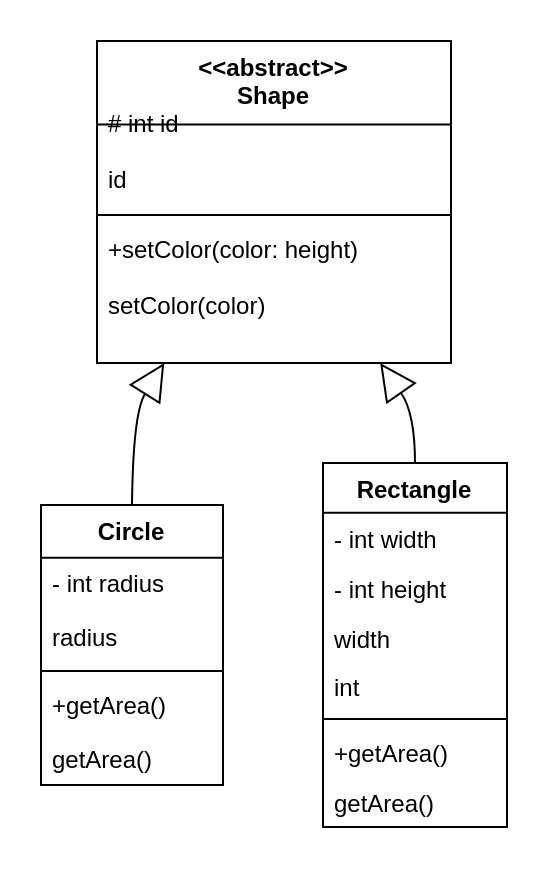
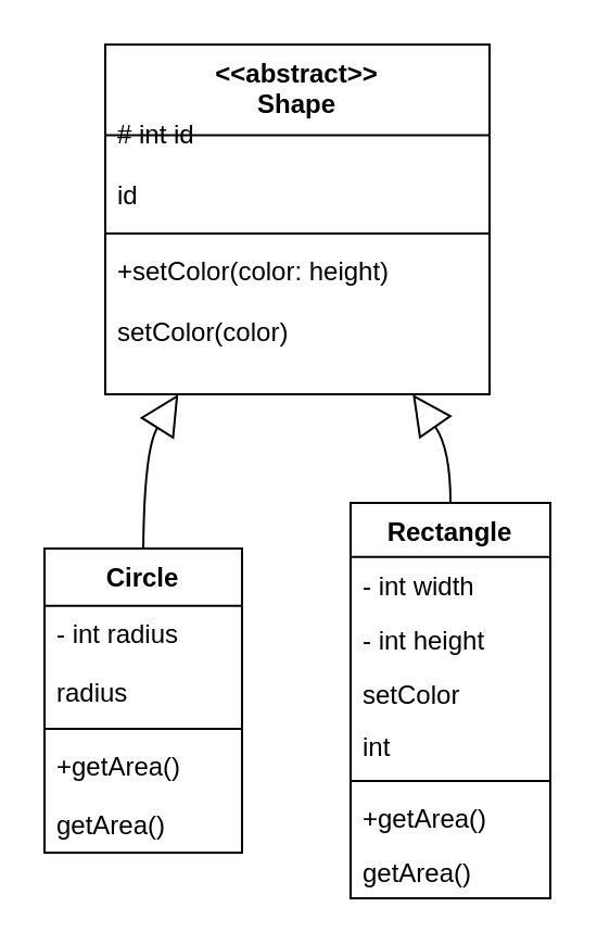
  <mxCell id="0" />
  <mxCell id="1" parent="0" />
  <mxCell id="2" value="&lt;&lt;abstract&gt;&gt;&#10;Shape" style="swimlane;fontStyle=1;align=center;verticalAlign=top;childLayout=stackLayout;horizontal=1;startSize=41.727;horizontalStack=0;resizeParent=1;resizeParentMax=0;resizeLast=0;collapsible=0;marginBottom=0;" vertex="1" parent="1"><mxGeometry x="48" y="20" width="177" height="161" as="geometry" /></mxCell>
  <mxCell id="3" value="# int id" style="text;strokeColor=none;fillColor=none;align=left;verticalAlign=top;spacingLeft=4;spacingRight=4;overflow=hidden;rotatable=0;points=[[0,0.5],[1,0.5]];portConstraint=eastwest;" vertex="1" parent="2"><mxGeometry y="28" width="177" height="28" as="geometry" /></mxCell>
  <mxCell id="4" value="id" style="text;strokeColor=none;fillColor=none;align=left;verticalAlign=top;spacingLeft=4;spacingRight=4;overflow=hidden;rotatable=0;points=[[0,0.5],[1,0.5]];portConstraint=eastwest;" vertex="1" parent="2"><mxGeometry y="56" width="177" height="28" as="geometry" /></mxCell>
  <mxCell id="5" style="line;strokeWidth=1;fillColor=none;align=left;verticalAlign=middle;spacingTop=-1;spacingLeft=3;spacingRight=3;rotatable=0;labelPosition=right;points=[];portConstraint=eastwest;strokeColor=inherit;" vertex="1" parent="2"><mxGeometry y="83" width="177" height="8" as="geometry" /></mxCell>
  <mxCell id="6" value="+setColor(color: height)" style="text;strokeColor=none;fillColor=none;align=left;verticalAlign=top;spacingLeft=4;spacingRight=4;overflow=hidden;rotatable=0;points=[[0,0.5],[1,0.5]];portConstraint=eastwest;" vertex="1" parent="2"><mxGeometry y="91" width="177" height="28" as="geometry" /></mxCell>
  <mxCell id="7" value="setColor(color)" style="text;strokeColor=none;fillColor=none;align=left;verticalAlign=top;spacingLeft=4;spacingRight=4;overflow=hidden;rotatable=0;points=[[0,0.5],[1,0.5]];portConstraint=eastwest;" vertex="1" parent="2"><mxGeometry y="119" width="177" height="28" as="geometry" /></mxCell>
  <mxCell id="8" value="Circle" style="swimlane;fontStyle=1;align=center;verticalAlign=top;childLayout=stackLayout;horizontal=1;startSize=26.4;horizontalStack=0;resizeParent=1;resizeParentMax=0;resizeLast=0;collapsible=0;marginBottom=0;" vertex="1" parent="1"><mxGeometry x="20" y="252" width="91" height="140" as="geometry" /></mxCell>
  <mxCell id="9" value="- int radius" style="text;strokeColor=none;fillColor=none;align=left;verticalAlign=top;spacingLeft=4;spacingRight=4;overflow=hidden;rotatable=0;points=[[0,0.5],[1,0.5]];portConstraint=eastwest;" vertex="1" parent="8"><mxGeometry y="26" width="91" height="26" as="geometry" /></mxCell>
  <mxCell id="10" value="radius" style="text;strokeColor=none;fillColor=none;align=left;verticalAlign=top;spacingLeft=4;spacingRight=4;overflow=hidden;rotatable=0;points=[[0,0.5],[1,0.5]];portConstraint=eastwest;" vertex="1" parent="8"><mxGeometry y="53" width="91" height="26" as="geometry" /></mxCell>
  <mxCell id="11" style="line;strokeWidth=1;fillColor=none;align=left;verticalAlign=middle;spacingTop=-1;spacingLeft=3;spacingRight=3;rotatable=0;labelPosition=right;points=[];portConstraint=eastwest;strokeColor=inherit;" vertex="1" parent="8"><mxGeometry y="79" width="91" height="8" as="geometry" /></mxCell>
  <mxCell id="12" value="+getArea()" style="text;strokeColor=none;fillColor=none;align=left;verticalAlign=top;spacingLeft=4;spacingRight=4;overflow=hidden;rotatable=0;points=[[0,0.5],[1,0.5]];portConstraint=eastwest;" vertex="1" parent="8"><mxGeometry y="87" width="91" height="26" as="geometry" /></mxCell>
  <mxCell id="13" value="getArea()" style="text;strokeColor=none;fillColor=none;align=left;verticalAlign=top;spacingLeft=4;spacingRight=4;overflow=hidden;rotatable=0;points=[[0,0.5],[1,0.5]];portConstraint=eastwest;" vertex="1" parent="8"><mxGeometry y="114" width="91" height="26" as="geometry" /></mxCell>
  <mxCell id="14" value="Rectangle" style="swimlane;fontStyle=1;align=center;verticalAlign=top;childLayout=stackLayout;horizontal=1;startSize=24.857;horizontalStack=0;resizeParent=1;resizeParentMax=0;resizeLast=0;collapsible=0;marginBottom=0;" vertex="1" parent="1"><mxGeometry x="161" y="231" width="92" height="182" as="geometry" /></mxCell>
  <mxCell id="15" value="- int width" style="text;strokeColor=none;fillColor=none;align=left;verticalAlign=top;spacingLeft=4;spacingRight=4;overflow=hidden;rotatable=0;points=[[0,0.5],[1,0.5]];portConstraint=eastwest;" vertex="1" parent="14"><mxGeometry y="25" width="92" height="25" as="geometry" /></mxCell>
  <mxCell id="16" value="- int height" style="text;strokeColor=none;fillColor=none;align=left;verticalAlign=top;spacingLeft=4;spacingRight=4;overflow=hidden;rotatable=0;points=[[0,0.5],[1,0.5]];portConstraint=eastwest;" vertex="1" parent="14"><mxGeometry y="50" width="92" height="25" as="geometry" /></mxCell>
- <mxCell id="17" value="width" style="text;strokeColor=none;fillColor=none;align=left;verticalAlign=top;spacingLeft=4;spacingRight=4;overflow=hidden;rotatable=0;points=[[0,0.5],[1,0.5]];portConstraint=eastwest;" vertex="1" parent="14"><mxGeometry y="75" width="92" height="25" as="geometry" /></mxCell>
+ <mxCell id="17" value="setColor" style="text;strokeColor=none;fillColor=none;align=left;verticalAlign=top;spacingLeft=4;spacingRight=4;overflow=hidden;rotatable=0;points=[[0,0.5],[1,0.5]];portConstraint=eastwest;" vertex="1" parent="14"><mxGeometry y="75" width="92" height="25" as="geometry" /></mxCell>
  <mxCell id="18" value="int" style="text;strokeColor=none;fillColor=none;align=left;verticalAlign=top;spacingLeft=4;spacingRight=4;overflow=hidden;rotatable=0;points=[[0,0.5],[1,0.5]];portConstraint=eastwest;" vertex="1" parent="14"><mxGeometry y="99" width="92" height="25" as="geometry" /></mxCell>
  <mxCell id="19" style="line;strokeWidth=1;fillColor=none;align=left;verticalAlign=middle;spacingTop=-1;spacingLeft=3;spacingRight=3;rotatable=0;labelPosition=right;points=[];portConstraint=eastwest;strokeColor=inherit;" vertex="1" parent="14"><mxGeometry y="124" width="92" height="8" as="geometry" /></mxCell>
  <mxCell id="20" value="+getArea()" style="text;strokeColor=none;fillColor=none;align=left;verticalAlign=top;spacingLeft=4;spacingRight=4;overflow=hidden;rotatable=0;points=[[0,0.5],[1,0.5]];portConstraint=eastwest;" vertex="1" parent="14"><mxGeometry y="132" width="92" height="25" as="geometry" /></mxCell>
  <mxCell id="21" value="getArea()" style="text;strokeColor=none;fillColor=none;align=left;verticalAlign=top;spacingLeft=4;spacingRight=4;overflow=hidden;rotatable=0;points=[[0,0.5],[1,0.5]];portConstraint=eastwest;" vertex="1" parent="14"><mxGeometry y="157" width="92" height="25" as="geometry" /></mxCell>
  <mxCell id="22" value="" style="curved=1;startArrow=block;startSize=16;startFill=0;endArrow=none;exitX=0.19;exitY=1;entryX=0.5;entryY=0;" edge="1" parent="1" source="2" target="8"><mxGeometry relative="1" as="geometry"><Array as="points"><mxPoint x="66" y="206" /></Array></mxGeometry></mxCell>
  <mxCell id="23" value="" style="curved=1;startArrow=block;startSize=16;startFill=0;endArrow=none;exitX=0.8;exitY=1;entryX=0.5;entryY=0;" edge="1" parent="1" source="2" target="14"><mxGeometry relative="1" as="geometry"><Array as="points"><mxPoint x="207" y="206" /></Array></mxGeometry></mxCell>
